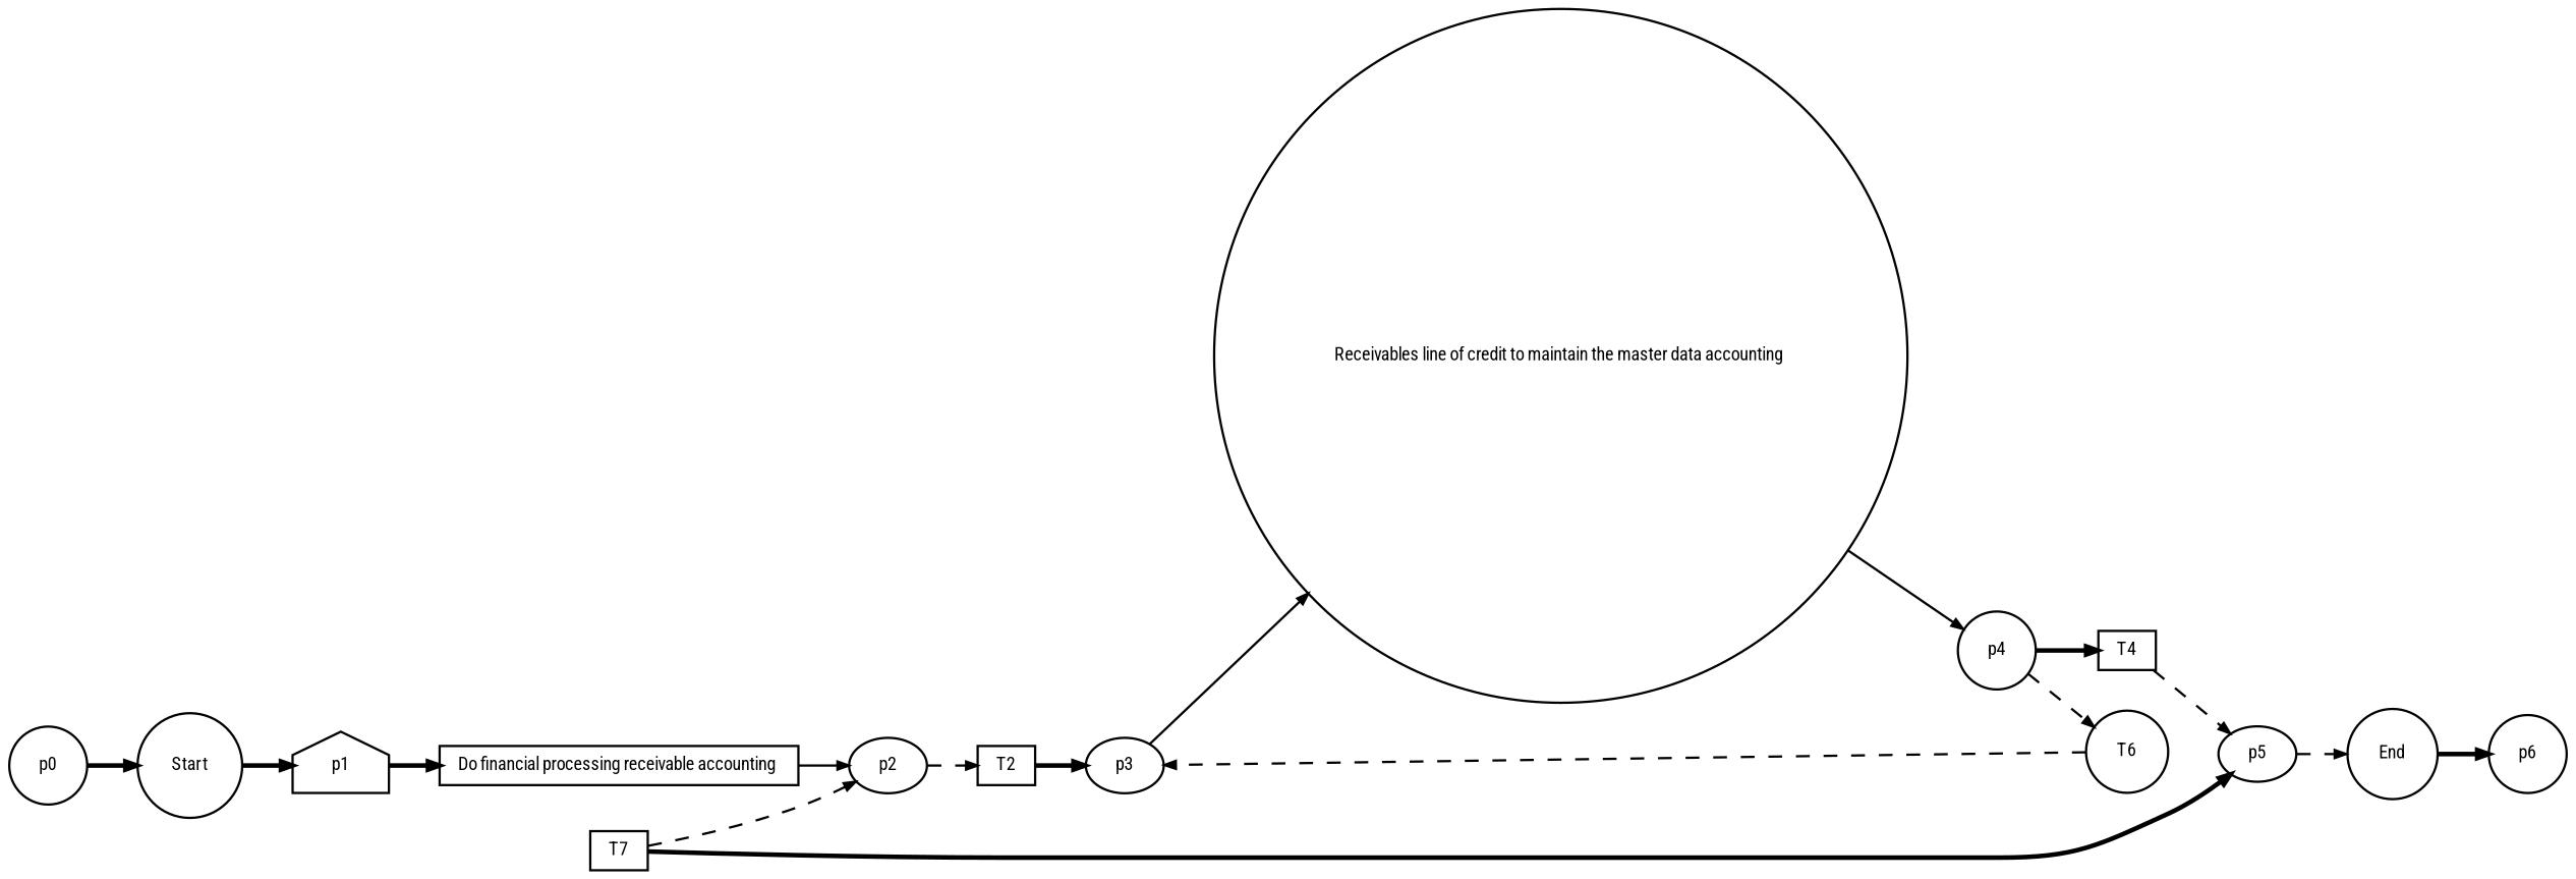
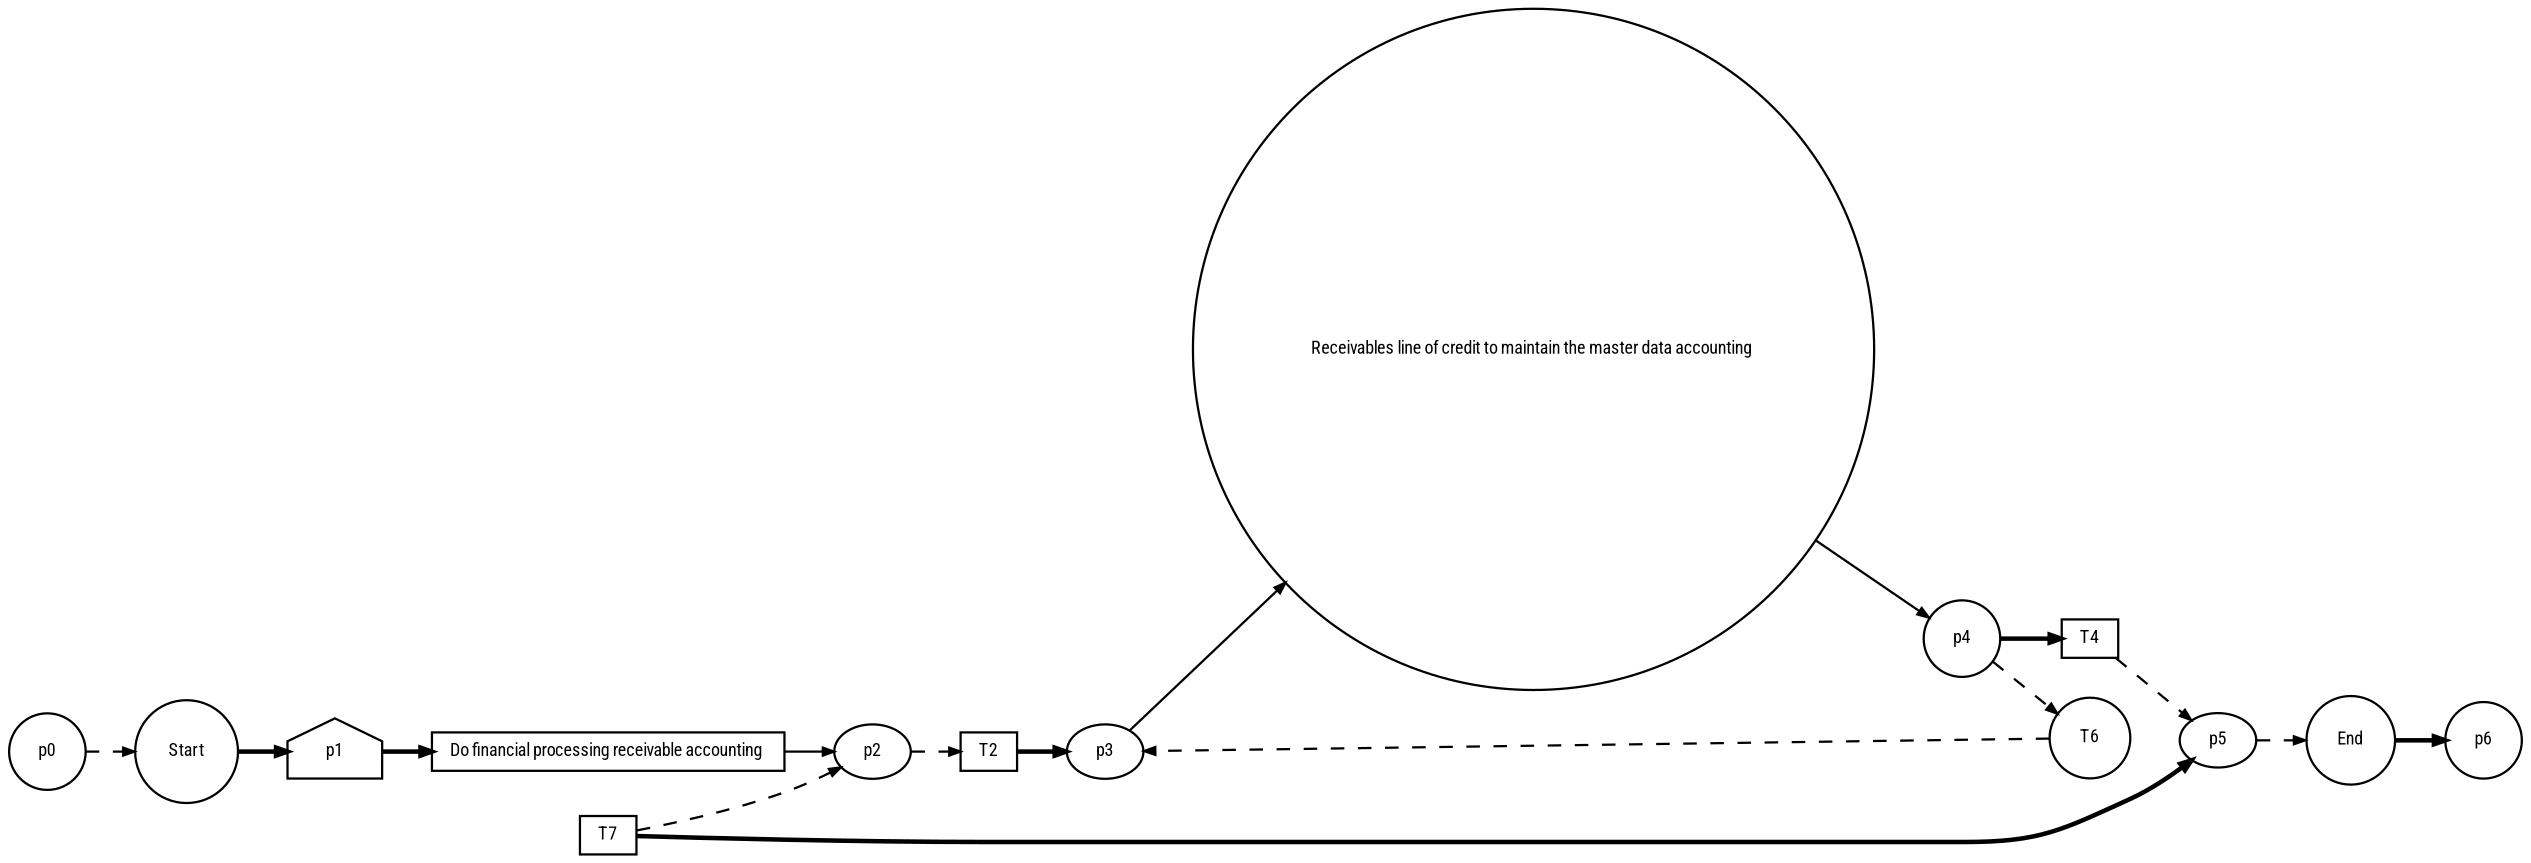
  digraph {
    fontname="Roboto Condensed"
    fontsize=8
    rankdir=LR
    ranksep=.3
    remincross=true
    node [fontname="Roboto Condensed" fontsize=8 shape=circle]
    edge [arrowsize=0.5 fontname="Roboto Condensed" style=dashed]
    n1 [height=.2 label=Start width=.2]
    n2 [height=.2 label=p1 shape=house width=.2]
    n3 [height=.2 label="Do financial processing receivable accounting " shape=box width=.2]
    n4 [height=.2 label=p2 shape=ellipse width=.2]
    n5 [height=.2 label=T2 shape=box width=.2]
    n6 [height=.2 label=p3 shape=ellipse width=.2]
    n7 [height=.2 label="Receivables line of credit to maintain the master data accounting " width=.2]
    n8 [height=.2 label=p4 width=.2]
    n9 [height=.2 label=T4 shape=box width=.2]
    n10 [height=.2 label=T6 width=.2]
    n11 [height=.2 label=p5 shape=ellipse width=.2]
    n12 [height=.2 label=End width=.2]
    n13 [height=.2 label=p6 width=.2]
    n14 [height=.2 label=T7 shape=box width=.2]
    n15 [height=.2 label=p0 width=.2]
    n1 -> n2 [style=bold]
    n2 -> n3 [style=bold]
    n3 -> n4 [style=solid]
    n4 -> n5
    n5 -> n6 [style=bold]
    n6 -> n7 [style=solid]
    n7 -> n8 [style=solid]
    n8 -> n9 [style=bold]
    n8 -> n10
    n9 -> n11
    n10 -> n6
    n11 -> n12
    n12 -> n13 [style=bold]
    n14 -> n4
    n14 -> n11 [style=bold]
-   n15 -> n1 [style=bold]
+   n15 -> n1
  }
